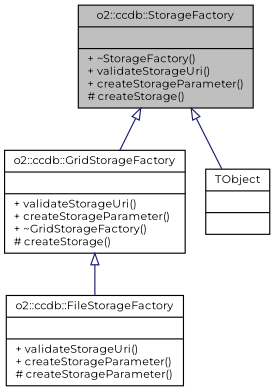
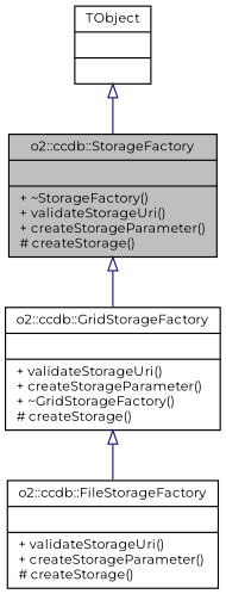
  digraph {
    fontname=Montserrat
    node [color=black fontname=Montserrat fontsize=10 shape=record]
    edge [arrowtail=onormal color=midnightblue dir=back fontname=Montserrat fontsize=10 labelfontname=Helvetica labelfontsize=10 style=solid]
    n1 [fillcolor=grey75 fontcolor=black height=0.2 label="{o2::ccdb::StorageFactory\n||+ ~StorageFactory()\l+ validateStorageUri()\l+ createStorageParameter()\l# createStorage()\l}" style=filled width=0.4]
    n2 [height=0.2 label="{o2::ccdb::GridStorageFactory\n||+ validateStorageUri()\l+ createStorageParameter()\l+ ~GridStorageFactory()\l# createStorage()\l}" width=0.4]
-   n3 [height=0.2 label="{o2::ccdb::FileStorageFactory\n||+ validateStorageUri()\l+ createStorageParameter()\l# createStorageParameter()\l}" width=0.4]
+   n3 [height=0.2 label="{o2::ccdb::FileStorageFactory\n||+ validateStorageUri()\l+ createStorageParameter()\l# createStorage()\l}" width=0.4]
    n4 [height=0.2 label="{TObject\n||}" width=0.4]
    n1 -> n2
    n2 -> n3
-   n1 -> n4
+   n4 -> n1
  }
